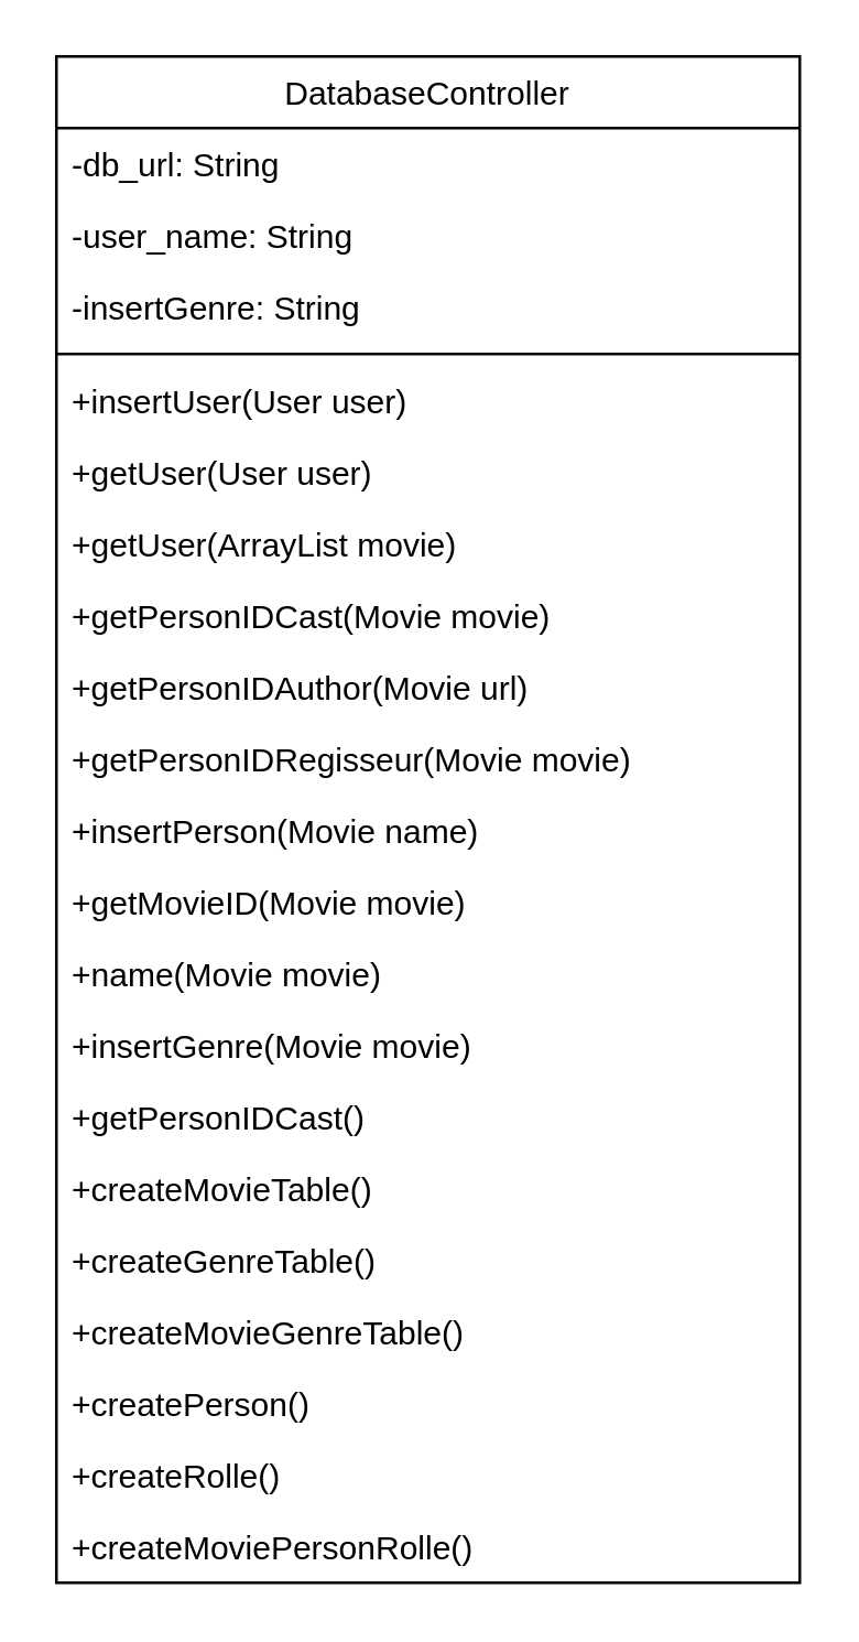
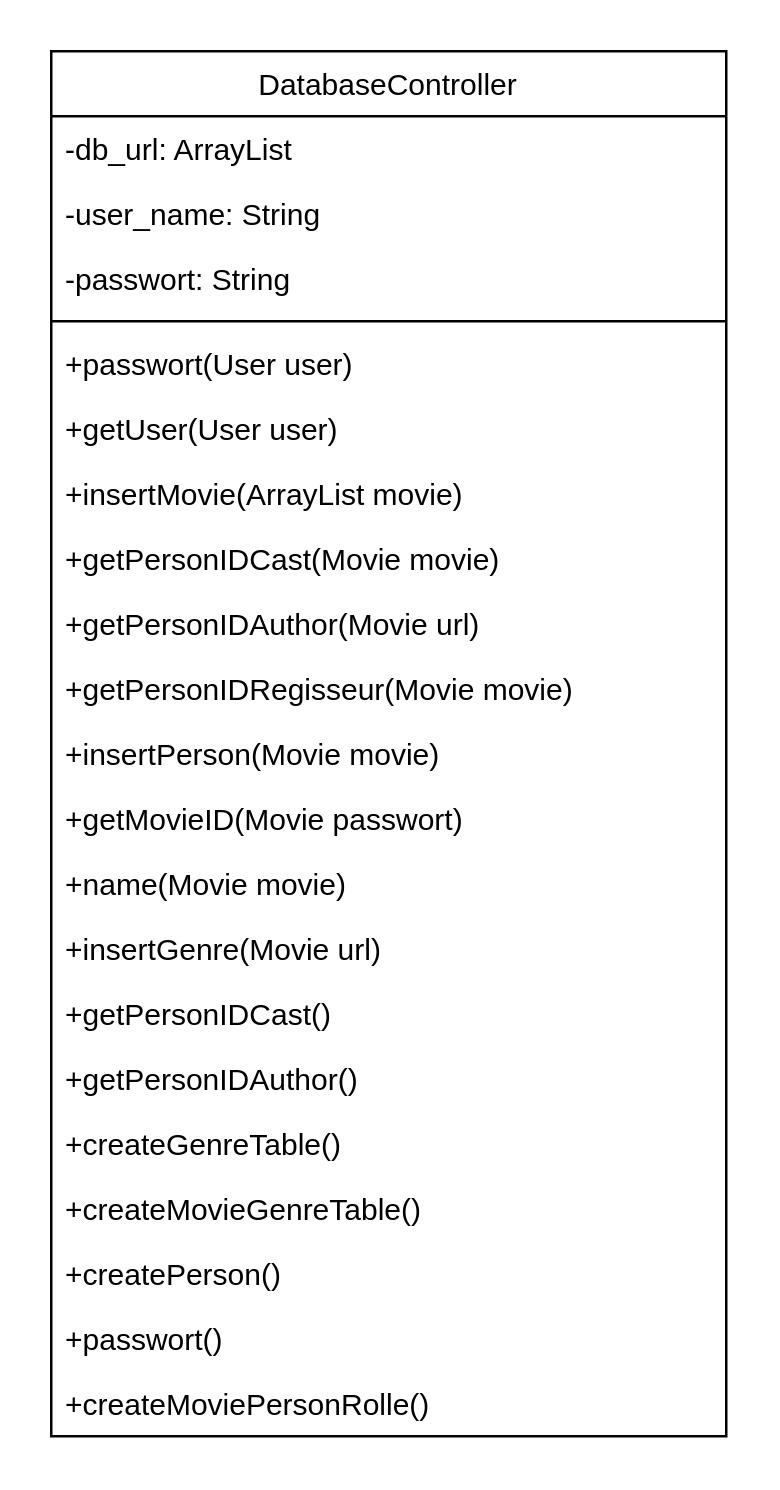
  <mxCell id="0" />
  <mxCell id="1" parent="0" />
  <mxCell id="2" value="DatabaseController" style="swimlane;fontStyle=0;align=center;verticalAlign=top;childLayout=stackLayout;horizontal=1;startSize=26;horizontalStack=0;resizeParent=1;resizeLast=0;collapsible=1;marginBottom=0;rounded=0;shadow=0;strokeWidth=1;" vertex="1" parent="1"><mxGeometry x="20" y="20" width="270" height="554" as="geometry"><mxRectangle x="550" y="140" width="160" height="26" as="alternateBounds" /></mxGeometry></mxCell>
- <mxCell id="3" value="-db_url: String" style="text;align=left;verticalAlign=top;spacingLeft=4;spacingRight=4;overflow=hidden;rotatable=0;points=[[0,0.5],[1,0.5]];portConstraint=eastwest;" vertex="1" parent="2"><mxGeometry y="26" width="270" height="26" as="geometry" /></mxCell>
+ <mxCell id="3" value="-db_url: ArrayList" style="text;align=left;verticalAlign=top;spacingLeft=4;spacingRight=4;overflow=hidden;rotatable=0;points=[[0,0.5],[1,0.5]];portConstraint=eastwest;" vertex="1" parent="2"><mxGeometry y="26" width="270" height="26" as="geometry" /></mxCell>
  <mxCell id="4" value="-user_name: String" style="text;align=left;verticalAlign=top;spacingLeft=4;spacingRight=4;overflow=hidden;rotatable=0;points=[[0,0.5],[1,0.5]];portConstraint=eastwest;rounded=0;shadow=0;html=0;" vertex="1" parent="2"><mxGeometry y="52" width="270" height="26" as="geometry" /></mxCell>
- <mxCell id="5" value="-insertGenre: String" style="text;align=left;verticalAlign=top;spacingLeft=4;spacingRight=4;overflow=hidden;rotatable=0;points=[[0,0.5],[1,0.5]];portConstraint=eastwest;rounded=0;shadow=0;html=0;" vertex="1" parent="2"><mxGeometry y="78" width="270" height="26" as="geometry" /></mxCell>
+ <mxCell id="5" value="-passwort: String" style="text;align=left;verticalAlign=top;spacingLeft=4;spacingRight=4;overflow=hidden;rotatable=0;points=[[0,0.5],[1,0.5]];portConstraint=eastwest;rounded=0;shadow=0;html=0;" vertex="1" parent="2"><mxGeometry y="78" width="270" height="26" as="geometry" /></mxCell>
  <mxCell id="6" value="" style="line;html=1;strokeWidth=1;align=left;verticalAlign=middle;spacingTop=-1;spacingLeft=3;spacingRight=3;rotatable=0;labelPosition=right;points=[];portConstraint=eastwest;" vertex="1" parent="2"><mxGeometry y="104" width="270" height="8" as="geometry" /></mxCell>
- <mxCell id="7" value="+insertUser(User user)" style="text;align=left;verticalAlign=top;spacingLeft=4;spacingRight=4;overflow=hidden;rotatable=0;points=[[0,0.5],[1,0.5]];portConstraint=eastwest;" vertex="1" parent="2"><mxGeometry y="112" width="270" height="26" as="geometry" /></mxCell>
+ <mxCell id="7" value="+passwort(User user)" style="text;align=left;verticalAlign=top;spacingLeft=4;spacingRight=4;overflow=hidden;rotatable=0;points=[[0,0.5],[1,0.5]];portConstraint=eastwest;" vertex="1" parent="2"><mxGeometry y="112" width="270" height="26" as="geometry" /></mxCell>
  <mxCell id="8" value="+getUser(User user)" style="text;align=left;verticalAlign=top;spacingLeft=4;spacingRight=4;overflow=hidden;rotatable=0;points=[[0,0.5],[1,0.5]];portConstraint=eastwest;" vertex="1" parent="2"><mxGeometry y="138" width="270" height="26" as="geometry" /></mxCell>
- <mxCell id="9" value="+getUser(ArrayList movie)" style="text;align=left;verticalAlign=top;spacingLeft=4;spacingRight=4;overflow=hidden;rotatable=0;points=[[0,0.5],[1,0.5]];portConstraint=eastwest;" vertex="1" parent="2"><mxGeometry y="164" width="270" height="26" as="geometry" /></mxCell>
+ <mxCell id="9" value="+insertMovie(ArrayList movie)" style="text;align=left;verticalAlign=top;spacingLeft=4;spacingRight=4;overflow=hidden;rotatable=0;points=[[0,0.5],[1,0.5]];portConstraint=eastwest;" vertex="1" parent="2"><mxGeometry y="164" width="270" height="26" as="geometry" /></mxCell>
  <mxCell id="10" value="+getPersonIDCast(Movie movie)" style="text;align=left;verticalAlign=top;spacingLeft=4;spacingRight=4;overflow=hidden;rotatable=0;points=[[0,0.5],[1,0.5]];portConstraint=eastwest;" vertex="1" parent="2"><mxGeometry y="190" width="270" height="26" as="geometry" /></mxCell>
  <mxCell id="11" value="+getPersonIDAuthor(Movie url)" style="text;align=left;verticalAlign=top;spacingLeft=4;spacingRight=4;overflow=hidden;rotatable=0;points=[[0,0.5],[1,0.5]];portConstraint=eastwest;" vertex="1" parent="2"><mxGeometry y="216" width="270" height="26" as="geometry" /></mxCell>
  <mxCell id="12" value="+getPersonIDRegisseur(Movie movie)" style="text;align=left;verticalAlign=top;spacingLeft=4;spacingRight=4;overflow=hidden;rotatable=0;points=[[0,0.5],[1,0.5]];portConstraint=eastwest;" vertex="1" parent="2"><mxGeometry y="242" width="270" height="26" as="geometry" /></mxCell>
- <mxCell id="13" value="+insertPerson(Movie name)" style="text;align=left;verticalAlign=top;spacingLeft=4;spacingRight=4;overflow=hidden;rotatable=0;points=[[0,0.5],[1,0.5]];portConstraint=eastwest;" vertex="1" parent="2"><mxGeometry y="268" width="270" height="26" as="geometry" /></mxCell>
- <mxCell id="14" value="+getMovieID(Movie movie)" style="text;align=left;verticalAlign=top;spacingLeft=4;spacingRight=4;overflow=hidden;rotatable=0;points=[[0,0.5],[1,0.5]];portConstraint=eastwest;" vertex="1" parent="2"><mxGeometry y="294" width="270" height="26" as="geometry" /></mxCell>
+ <mxCell id="13" value="+insertPerson(Movie movie)" style="text;align=left;verticalAlign=top;spacingLeft=4;spacingRight=4;overflow=hidden;rotatable=0;points=[[0,0.5],[1,0.5]];portConstraint=eastwest;" vertex="1" parent="2"><mxGeometry y="268" width="270" height="26" as="geometry" /></mxCell>
+ <mxCell id="14" value="+getMovieID(Movie passwort)" style="text;align=left;verticalAlign=top;spacingLeft=4;spacingRight=4;overflow=hidden;rotatable=0;points=[[0,0.5],[1,0.5]];portConstraint=eastwest;" vertex="1" parent="2"><mxGeometry y="294" width="270" height="26" as="geometry" /></mxCell>
  <mxCell id="15" value="+name(Movie movie)" style="text;align=left;verticalAlign=top;spacingLeft=4;spacingRight=4;overflow=hidden;rotatable=0;points=[[0,0.5],[1,0.5]];portConstraint=eastwest;" vertex="1" parent="2"><mxGeometry y="320" width="270" height="26" as="geometry" /></mxCell>
- <mxCell id="16" value="+insertGenre(Movie movie)" style="text;align=left;verticalAlign=top;spacingLeft=4;spacingRight=4;overflow=hidden;rotatable=0;points=[[0,0.5],[1,0.5]];portConstraint=eastwest;" vertex="1" parent="2"><mxGeometry y="346" width="270" height="26" as="geometry" /></mxCell>
+ <mxCell id="16" value="+insertGenre(Movie url)" style="text;align=left;verticalAlign=top;spacingLeft=4;spacingRight=4;overflow=hidden;rotatable=0;points=[[0,0.5],[1,0.5]];portConstraint=eastwest;" vertex="1" parent="2"><mxGeometry y="346" width="270" height="26" as="geometry" /></mxCell>
  <mxCell id="17" value="+getPersonIDCast()" style="text;align=left;verticalAlign=top;spacingLeft=4;spacingRight=4;overflow=hidden;rotatable=0;points=[[0,0.5],[1,0.5]];portConstraint=eastwest;" vertex="1" parent="2"><mxGeometry y="372" width="270" height="26" as="geometry" /></mxCell>
- <mxCell id="18" value="+createMovieTable()" style="text;align=left;verticalAlign=top;spacingLeft=4;spacingRight=4;overflow=hidden;rotatable=0;points=[[0,0.5],[1,0.5]];portConstraint=eastwest;" vertex="1" parent="2"><mxGeometry y="398" width="270" height="26" as="geometry" /></mxCell>
+ <mxCell id="18" value="+getPersonIDAuthor()" style="text;align=left;verticalAlign=top;spacingLeft=4;spacingRight=4;overflow=hidden;rotatable=0;points=[[0,0.5],[1,0.5]];portConstraint=eastwest;" vertex="1" parent="2"><mxGeometry y="398" width="270" height="26" as="geometry" /></mxCell>
  <mxCell id="19" value="+createGenreTable()" style="text;align=left;verticalAlign=top;spacingLeft=4;spacingRight=4;overflow=hidden;rotatable=0;points=[[0,0.5],[1,0.5]];portConstraint=eastwest;" vertex="1" parent="2"><mxGeometry y="424" width="270" height="26" as="geometry" /></mxCell>
  <mxCell id="20" value="+createMovieGenreTable()" style="text;align=left;verticalAlign=top;spacingLeft=4;spacingRight=4;overflow=hidden;rotatable=0;points=[[0,0.5],[1,0.5]];portConstraint=eastwest;" vertex="1" parent="2"><mxGeometry y="450" width="270" height="26" as="geometry" /></mxCell>
  <mxCell id="21" value="+createPerson()" style="text;align=left;verticalAlign=top;spacingLeft=4;spacingRight=4;overflow=hidden;rotatable=0;points=[[0,0.5],[1,0.5]];portConstraint=eastwest;" vertex="1" parent="2"><mxGeometry y="476" width="270" height="26" as="geometry" /></mxCell>
- <mxCell id="22" value="+createRolle()" style="text;align=left;verticalAlign=top;spacingLeft=4;spacingRight=4;overflow=hidden;rotatable=0;points=[[0,0.5],[1,0.5]];portConstraint=eastwest;" vertex="1" parent="2"><mxGeometry y="502" width="270" height="26" as="geometry" /></mxCell>
+ <mxCell id="22" value="+passwort()" style="text;align=left;verticalAlign=top;spacingLeft=4;spacingRight=4;overflow=hidden;rotatable=0;points=[[0,0.5],[1,0.5]];portConstraint=eastwest;" vertex="1" parent="2"><mxGeometry y="502" width="270" height="26" as="geometry" /></mxCell>
  <mxCell id="23" value="+createMoviePersonRolle()" style="text;align=left;verticalAlign=top;spacingLeft=4;spacingRight=4;overflow=hidden;rotatable=0;points=[[0,0.5],[1,0.5]];portConstraint=eastwest;" vertex="1" parent="2"><mxGeometry y="528" width="270" height="26" as="geometry" /></mxCell>
